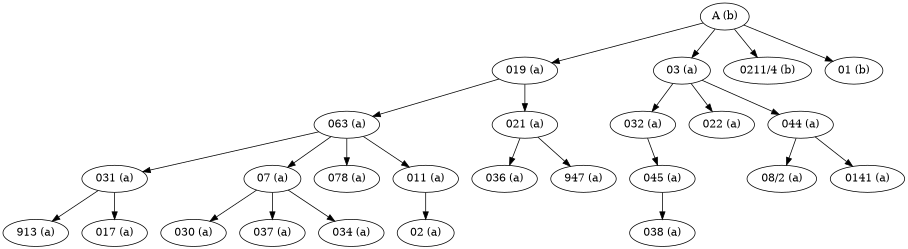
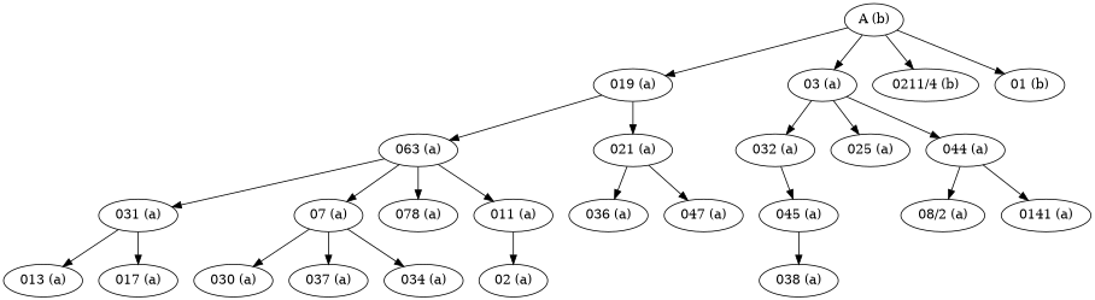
  strict digraph {
    "A (b)"
    "019 (a)"
    "03 (a)"
    "0211/4 (b)"
    "01 (b)"
    "063 (a)"
    "021 (a)"
    "032 (a)"
-   "022 (a)"
+   "022 (a)" [label="025 (a)"]
    "044 (a)"
    "045 (a)"
    "038 (a)"
    "031 (a)"
-   "013 (a)" [label="913 (a)"]
+   "013 (a)"
    "017 (a)"
    "07 (a)"
    n17 [label="078 (a)"]
    "011 (a)"
    "030 (a)"
    "037 (a)"
    "034 (a)"
    n22 [label="08/2 (a)"]
    "0141 (a)"
    "036 (a)"
-   "047 (a)" [label="947 (a)"]
+   "047 (a)"
    "02 (a)"
    "A (b)" -> "019 (a)"
    "A (b)" -> "03 (a)"
    "A (b)" -> "0211/4 (b)"
    "A (b)" -> "01 (b)"
    "019 (a)" -> "063 (a)"
    "019 (a)" -> "021 (a)"
    "03 (a)" -> "032 (a)"
    "03 (a)" -> "022 (a)"
    "03 (a)" -> "044 (a)"
    "063 (a)" -> "031 (a)"
    "063 (a)" -> "07 (a)"
    "063 (a)" -> n17
    "063 (a)" -> "011 (a)"
    "021 (a)" -> "036 (a)"
    "021 (a)" -> "047 (a)"
    "032 (a)" -> "045 (a)"
    "044 (a)" -> n22
    "044 (a)" -> "0141 (a)"
    "045 (a)" -> "038 (a)"
    "031 (a)" -> "013 (a)"
    "031 (a)" -> "017 (a)"
    "07 (a)" -> "030 (a)"
    "07 (a)" -> "037 (a)"
    "07 (a)" -> "034 (a)"
    "011 (a)" -> "02 (a)"
  }
